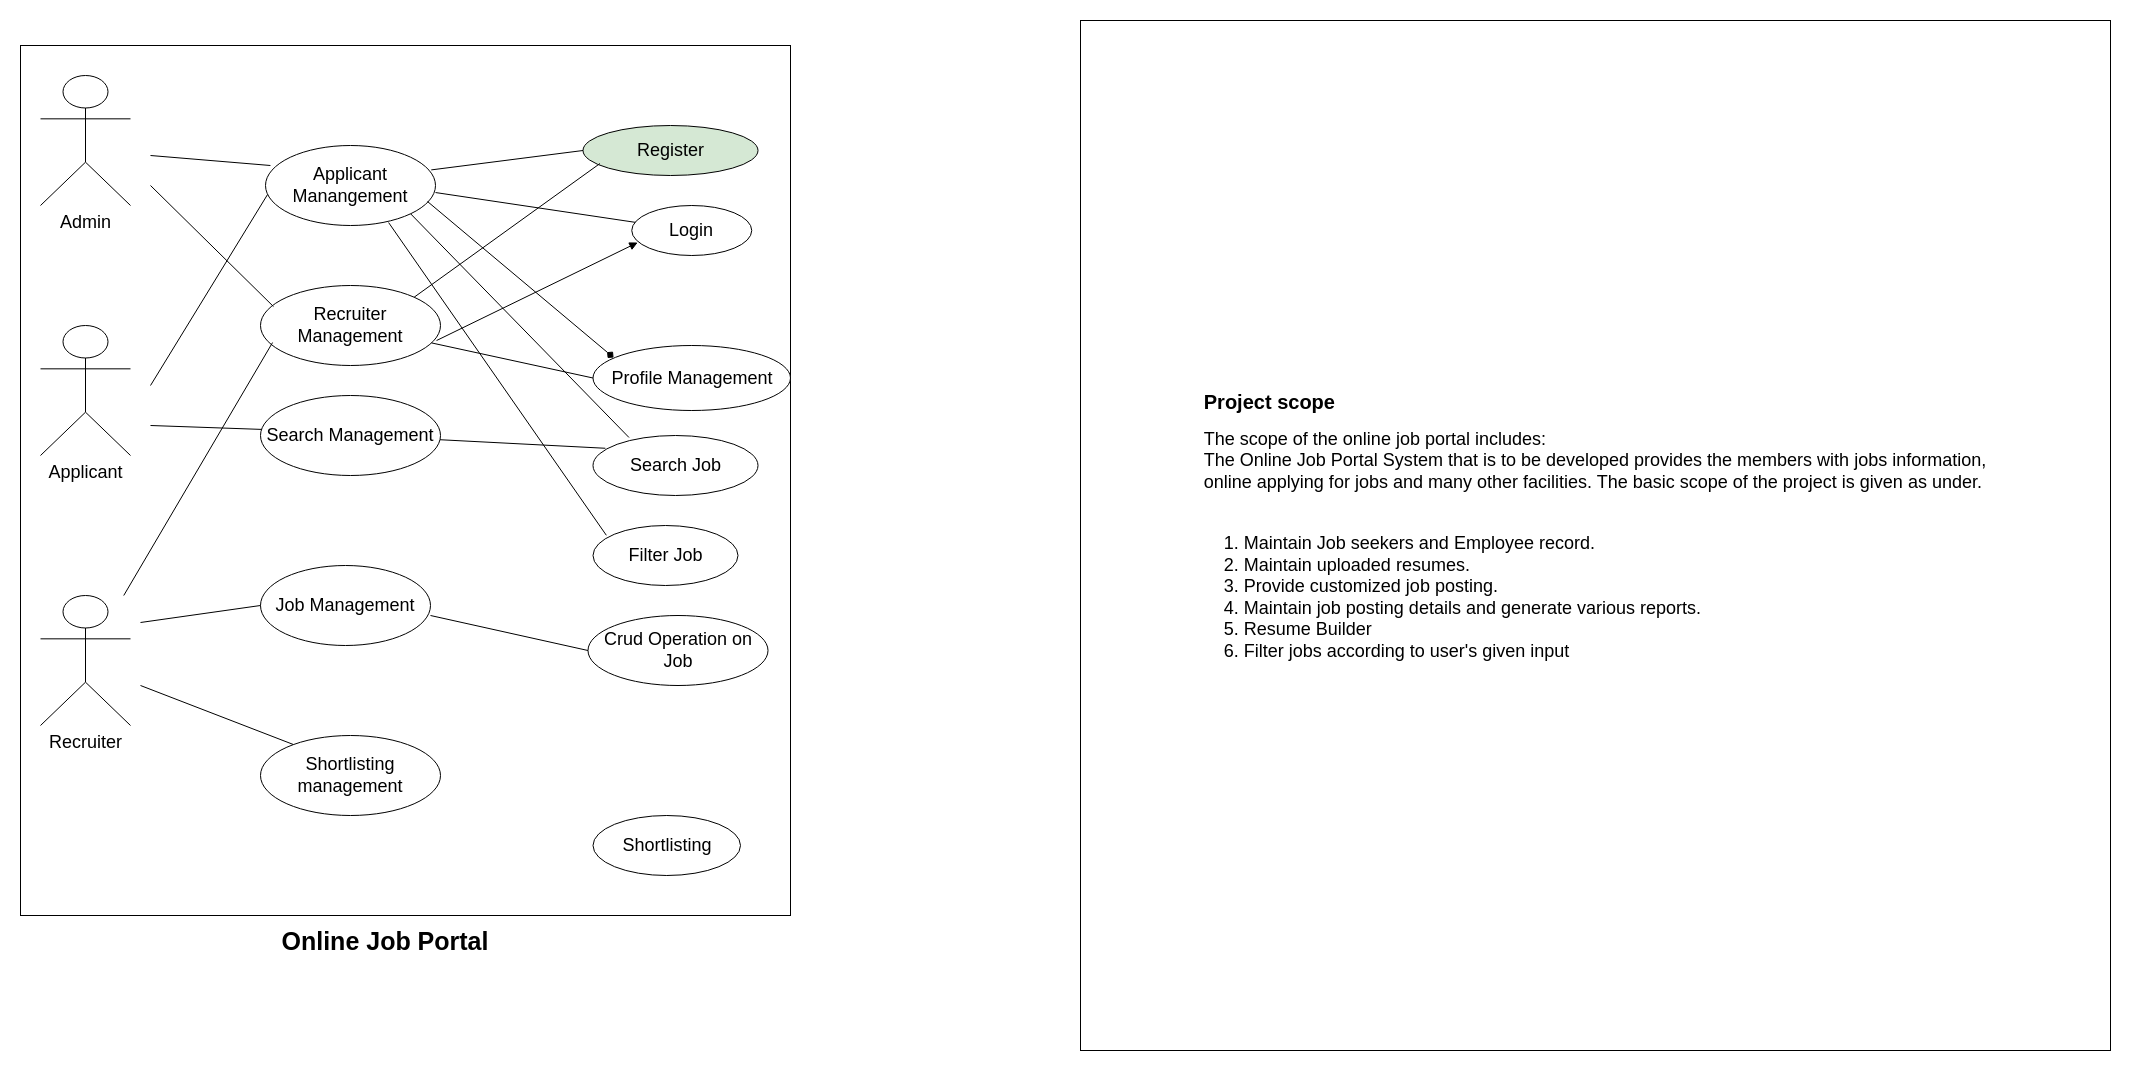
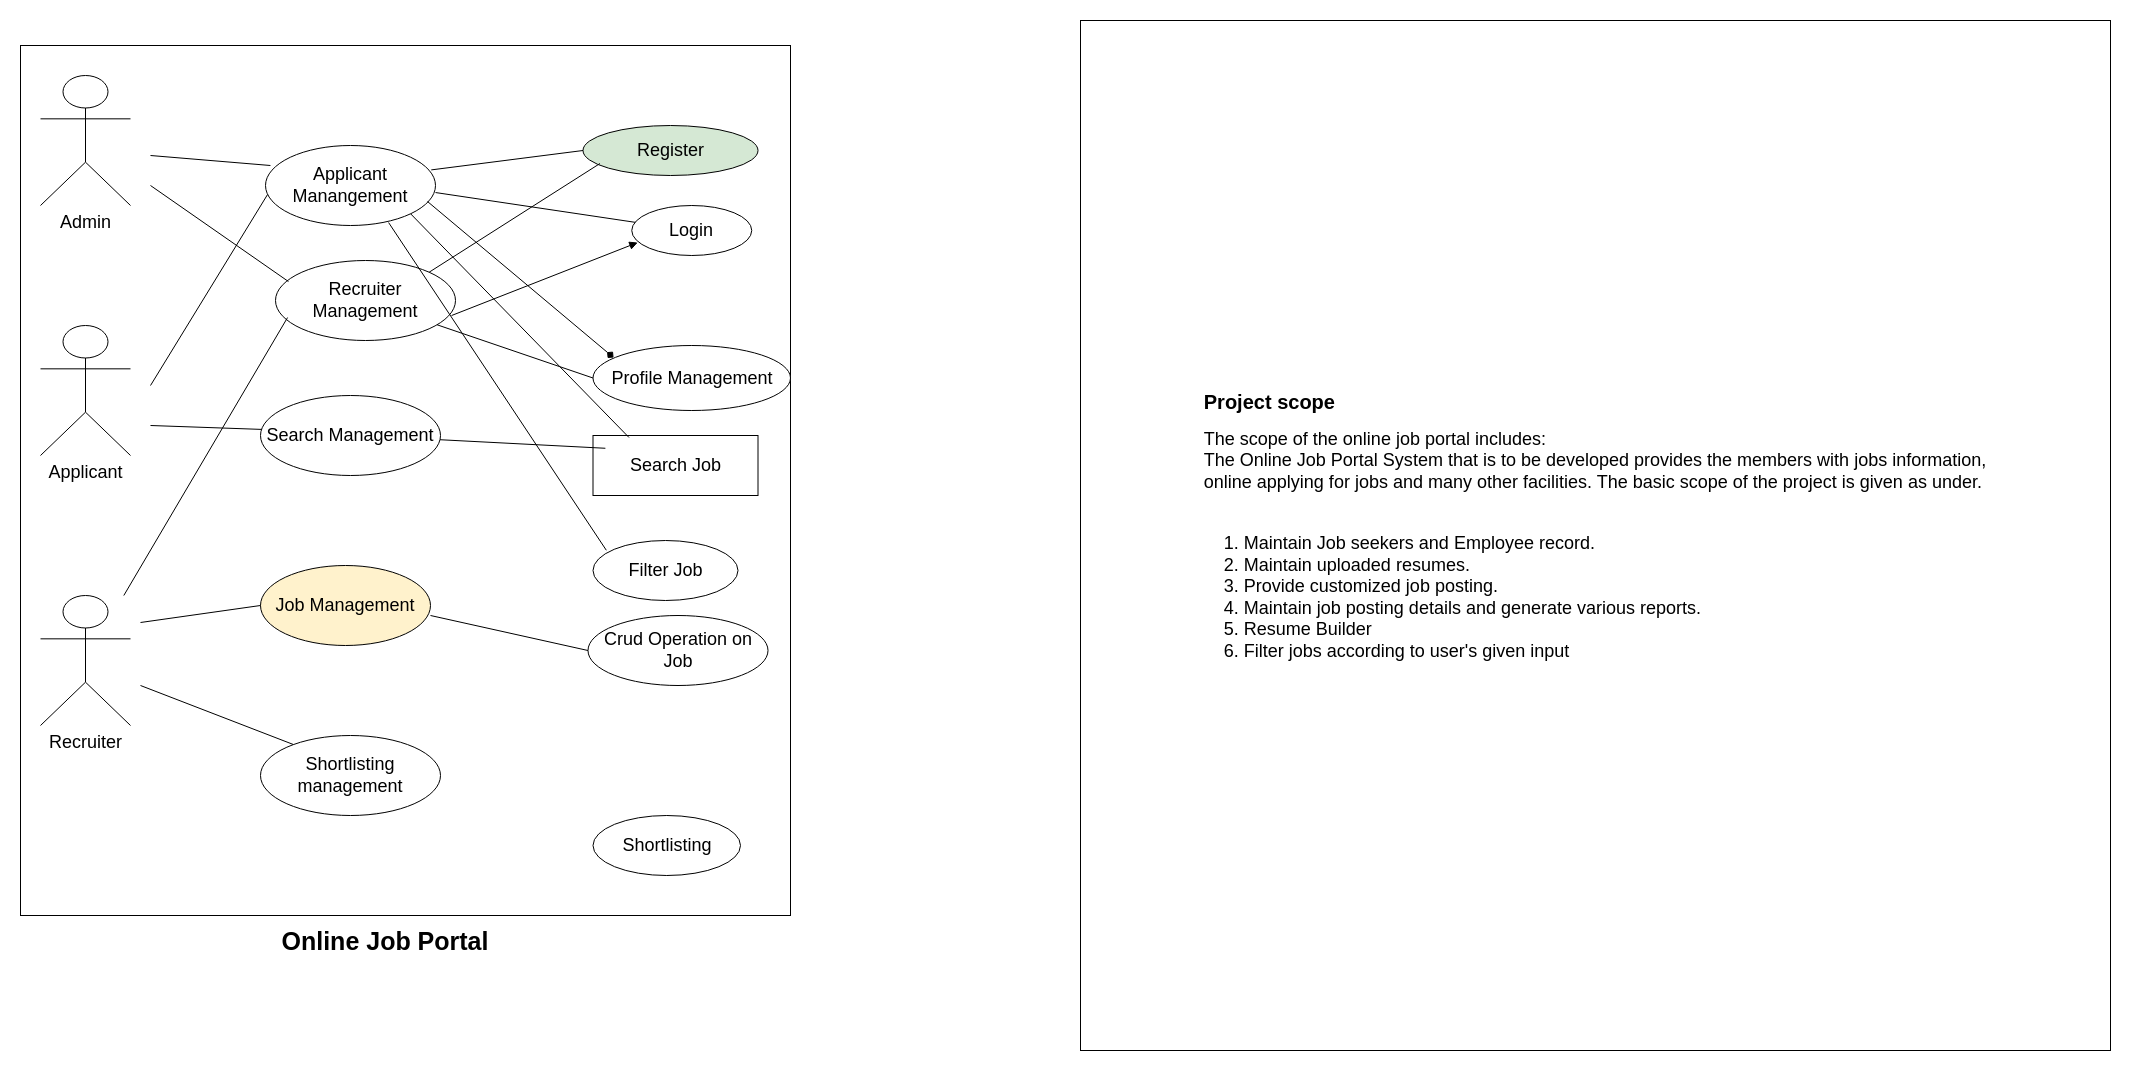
  <mxCell id="0" />
  <mxCell id="1" parent="0" />
  <mxCell id="2" value="" style="rounded=0;whiteSpace=wrap;html=1;" parent="1" vertex="1"><mxGeometry x="20" y="45" width="770" height="870" as="geometry" /></mxCell>
  <mxCell id="3" value="&lt;font style=&quot;font-size: 18px;&quot;&gt;Applicant&lt;/font&gt;" style="shape=umlActor;verticalLabelPosition=bottom;verticalAlign=top;html=1;outlineConnect=0;" parent="1" vertex="1"><mxGeometry x="40" y="325" width="90" height="130" as="geometry" /></mxCell>
  <mxCell id="4" value="&lt;font style=&quot;font-size: 18px;&quot;&gt;Recruiter&lt;/font&gt;" style="shape=umlActor;verticalLabelPosition=bottom;verticalAlign=top;html=1;outlineConnect=0;" parent="1" vertex="1"><mxGeometry x="40" y="595" width="90" height="130" as="geometry" /></mxCell>
  <mxCell id="5" value="&lt;font style=&quot;font-size: 18px;&quot;&gt;Admin&lt;/font&gt;" style="shape=umlActor;verticalLabelPosition=bottom;verticalAlign=top;html=1;outlineConnect=0;" parent="1" vertex="1"><mxGeometry x="40" y="75" width="90" height="130" as="geometry" /></mxCell>
  <mxCell id="6" value="Online Job Portal" style="text;html=1;strokeColor=none;fillColor=none;align=center;verticalAlign=middle;whiteSpace=wrap;rounded=0;fontStyle=1;fontSize=25;" parent="1" vertex="1"><mxGeometry x="185" y="915" width="400" height="50" as="geometry" /></mxCell>
  <mxCell id="7" value="&lt;font style=&quot;font-size: 18px;&quot;&gt;Applicant Manangement&lt;/font&gt;" style="ellipse;whiteSpace=wrap;html=1;" parent="1" vertex="1"><mxGeometry x="265" y="145" width="170" height="80" as="geometry" /></mxCell>
- <mxCell id="8" value="&lt;font style=&quot;font-size: 18px;&quot;&gt;Recruiter Management&lt;br&gt;&lt;/font&gt;" style="ellipse;whiteSpace=wrap;html=1;" parent="1" vertex="1"><mxGeometry x="260" y="285" width="180" height="80" as="geometry" /></mxCell>
- <mxCell id="9" value="&lt;font style=&quot;font-size: 18px;&quot;&gt;Job Management&lt;br&gt;&lt;/font&gt;" style="ellipse;whiteSpace=wrap;html=1;" parent="1" vertex="1"><mxGeometry x="260" y="565" width="170" height="80" as="geometry" /></mxCell>
+ <mxCell id="8" value="&lt;font style=&quot;font-size: 18px;&quot;&gt;Recruiter Management&lt;br&gt;&lt;/font&gt;" style="ellipse;whiteSpace=wrap;html=1;" parent="1" vertex="1"><mxGeometry x="275" y="260" width="180" height="80" as="geometry" /></mxCell>
+ <mxCell id="9" value="&lt;font style=&quot;font-size: 18px;&quot;&gt;Job Management&lt;br&gt;&lt;/font&gt;" style="ellipse;whiteSpace=wrap;html=1;fillColor=#fff2cc;" parent="1" vertex="1"><mxGeometry x="260" y="565" width="170" height="80" as="geometry" /></mxCell>
  <mxCell id="10" value="&lt;font style=&quot;font-size: 18px;&quot;&gt;Shortlisting management&lt;br&gt;&lt;/font&gt;" style="ellipse;whiteSpace=wrap;html=1;" parent="1" vertex="1"><mxGeometry x="260" y="735" width="180" height="80" as="geometry" /></mxCell>
  <mxCell id="11" value="" style="endArrow=none;html=1;rounded=0;entryX=0.012;entryY=0.613;entryDx=0;entryDy=0;entryPerimeter=0;" parent="1" target="7" edge="1"><mxGeometry width="50" height="50" relative="1" as="geometry"><mxPoint x="150" y="385" as="sourcePoint" /><mxPoint x="319" y="165" as="targetPoint" /></mxGeometry></mxCell>
  <mxCell id="12" value="" style="endArrow=none;html=1;rounded=0;entryX=0.067;entryY=0.713;entryDx=0;entryDy=0;entryPerimeter=0;" parent="1" source="4" target="8" edge="1"><mxGeometry width="50" height="50" relative="1" as="geometry"><mxPoint x="160" y="405" as="sourcePoint" /><mxPoint x="307" y="304" as="targetPoint" /></mxGeometry></mxCell>
  <mxCell id="13" value="" style="endArrow=none;html=1;rounded=0;entryX=0.022;entryY=0.425;entryDx=0;entryDy=0;entryPerimeter=0;" parent="1" target="18" edge="1"><mxGeometry width="50" height="50" relative="1" as="geometry"><mxPoint x="150" y="425" as="sourcePoint" /><mxPoint x="500" y="455" as="targetPoint" /></mxGeometry></mxCell>
  <mxCell id="14" value="" style="endArrow=none;html=1;rounded=0;entryX=0.183;entryY=0.113;entryDx=0;entryDy=0;entryPerimeter=0;" parent="1" target="10" edge="1"><mxGeometry width="50" height="50" relative="1" as="geometry"><mxPoint x="140" y="685" as="sourcePoint" /><mxPoint x="329" y="644" as="targetPoint" /></mxGeometry></mxCell>
  <mxCell id="15" value="" style="endArrow=none;html=1;rounded=0;entryX=0.029;entryY=0.25;entryDx=0;entryDy=0;entryPerimeter=0;" parent="1" target="7" edge="1"><mxGeometry width="50" height="50" relative="1" as="geometry"><mxPoint x="150" y="155" as="sourcePoint" /><mxPoint x="295" y="175" as="targetPoint" /></mxGeometry></mxCell>
  <mxCell id="16" value="" style="endArrow=none;html=1;rounded=0;entryX=0.072;entryY=0.263;entryDx=0;entryDy=0;entryPerimeter=0;" parent="1" target="8" edge="1"><mxGeometry width="50" height="50" relative="1" as="geometry"><mxPoint x="150" y="185" as="sourcePoint" /><mxPoint x="310" y="275" as="targetPoint" /></mxGeometry></mxCell>
  <mxCell id="17" value="" style="endArrow=none;html=1;rounded=0;entryX=0;entryY=0.5;entryDx=0;entryDy=0;" parent="1" target="9" edge="1"><mxGeometry width="50" height="50" relative="1" as="geometry"><mxPoint x="140" y="622" as="sourcePoint" /><mxPoint x="317" y="432" as="targetPoint" /></mxGeometry></mxCell>
  <mxCell id="18" value="&lt;font style=&quot;font-size: 18px;&quot;&gt;Search Management&lt;br&gt;&lt;/font&gt;" style="ellipse;whiteSpace=wrap;html=1;" parent="1" vertex="1"><mxGeometry x="260" y="395" width="180" height="80" as="geometry" /></mxCell>
  <mxCell id="19" value="&lt;font style=&quot;font-size: 18px;&quot;&gt;Register&lt;/font&gt;" style="ellipse;whiteSpace=wrap;html=1;fillColor=#d5e8d4;" parent="1" vertex="1"><mxGeometry x="582.5" y="125" width="175" height="50" as="geometry" /></mxCell>
  <mxCell id="20" value="&lt;font style=&quot;font-size: 18px;&quot;&gt;Login&lt;/font&gt;" style="ellipse;whiteSpace=wrap;html=1;" parent="1" vertex="1"><mxGeometry x="631.25" y="205" width="120" height="50" as="geometry" /></mxCell>
  <mxCell id="21" value="Shortlisting" style="ellipse;whiteSpace=wrap;html=1;fontSize=18;" parent="1" vertex="1"><mxGeometry x="592.5" y="815" width="147.5" height="60" as="geometry" /></mxCell>
  <mxCell id="22" value="Crud Operation on Job" style="ellipse;whiteSpace=wrap;html=1;fontSize=18;" parent="1" vertex="1"><mxGeometry x="587.5" y="615" width="180" height="70" as="geometry" /></mxCell>
- <mxCell id="23" value="&lt;font style=&quot;font-size: 18px;&quot;&gt;Filter Job&lt;/font&gt;" style="ellipse;whiteSpace=wrap;html=1;" parent="1" vertex="1"><mxGeometry x="592.5" y="525" width="145" height="60" as="geometry" /></mxCell>
- <mxCell id="24" value="&lt;font style=&quot;font-size: 18px;&quot;&gt;Search Job&lt;/font&gt;" style="ellipse;whiteSpace=wrap;html=1;" parent="1" vertex="1"><mxGeometry x="592.5" y="435" width="165" height="60" as="geometry" /></mxCell>
+ <mxCell id="23" value="&lt;font style=&quot;font-size: 18px;&quot;&gt;Filter Job&lt;/font&gt;" style="ellipse;whiteSpace=wrap;html=1;" parent="1" vertex="1"><mxGeometry x="592.5" y="540" width="145" height="60" as="geometry" /></mxCell>
+ <mxCell id="24" value="&lt;font style=&quot;font-size: 18px;&quot;&gt;Search Job&lt;/font&gt;" style="whiteSpace=wrap;html=1;rounded=0;" parent="1" vertex="1"><mxGeometry x="592.5" y="435" width="165" height="60" as="geometry" /></mxCell>
  <mxCell id="25" value="&lt;font style=&quot;font-size: 18px;&quot;&gt;Profile Management&lt;/font&gt;" style="ellipse;whiteSpace=wrap;html=1;" parent="1" vertex="1"><mxGeometry x="592.5" y="345" width="197.5" height="65" as="geometry" /></mxCell>
  <mxCell id="26" value="" style="endArrow=none;html=1;rounded=0;exitX=1;exitY=0.588;exitDx=0;exitDy=0;exitPerimeter=0;" parent="1" source="7" target="20" edge="1"><mxGeometry width="50" height="50" relative="1" as="geometry"><mxPoint x="475" y="349" as="sourcePoint" /><mxPoint x="566" y="295" as="targetPoint" /></mxGeometry></mxCell>
  <mxCell id="27" value="" style="endArrow=diamond;html=1;rounded=0;entryX=0.104;entryY=0.185;entryDx=0;entryDy=0;entryPerimeter=0;exitX=0.953;exitY=0.7;exitDx=0;exitDy=0;exitPerimeter=0;" parent="1" source="7" target="25" edge="1"><mxGeometry width="50" height="50" relative="1" as="geometry"><mxPoint x="540" y="415" as="sourcePoint" /><mxPoint x="566" y="421" as="targetPoint" /></mxGeometry></mxCell>
  <mxCell id="28" value="" style="endArrow=none;html=1;rounded=0;exitX=1;exitY=1;exitDx=0;exitDy=0;entryX=0.218;entryY=0.033;entryDx=0;entryDy=0;entryPerimeter=0;" parent="1" source="7" target="24" edge="1"><mxGeometry width="50" height="50" relative="1" as="geometry"><mxPoint x="482.5" y="552" as="sourcePoint" /><mxPoint x="573.5" y="498" as="targetPoint" /></mxGeometry></mxCell>
  <mxCell id="29" value="" style="endArrow=none;html=1;rounded=0;entryX=0.092;entryY=0.163;entryDx=0;entryDy=0;entryPerimeter=0;exitX=0.724;exitY=0.963;exitDx=0;exitDy=0;exitPerimeter=0;" parent="1" source="7" target="23" edge="1"><mxGeometry width="50" height="50" relative="1" as="geometry"><mxPoint x="440" y="325" as="sourcePoint" /><mxPoint x="573.5" y="498" as="targetPoint" /></mxGeometry></mxCell>
  <mxCell id="30" value="" style="endArrow=none;html=1;rounded=0;entryX=0.097;entryY=0.76;entryDx=0;entryDy=0;exitX=1;exitY=0;exitDx=0;exitDy=0;entryPerimeter=0;" parent="1" source="8" target="19" edge="1"><mxGeometry width="50" height="50" relative="1" as="geometry"><mxPoint x="450" y="379" as="sourcePoint" /><mxPoint x="541" y="325" as="targetPoint" /></mxGeometry></mxCell>
  <mxCell id="31" value="" style="endArrow=block;html=1;rounded=0;entryX=0.05;entryY=0.74;entryDx=0;entryDy=0;exitX=0.978;exitY=0.688;exitDx=0;exitDy=0;exitPerimeter=0;entryPerimeter=0;" parent="1" source="8" target="20" edge="1"><mxGeometry width="50" height="50" relative="1" as="geometry"><mxPoint x="475" y="455" as="sourcePoint" /><mxPoint x="566" y="401" as="targetPoint" /></mxGeometry></mxCell>
  <mxCell id="32" value="" style="endArrow=none;html=1;rounded=0;entryX=0;entryY=0.5;entryDx=0;entryDy=0;" parent="1" source="8" target="25" edge="1"><mxGeometry width="50" height="50" relative="1" as="geometry"><mxPoint x="475" y="619" as="sourcePoint" /><mxPoint x="566" y="565" as="targetPoint" /></mxGeometry></mxCell>
  <mxCell id="33" value="" style="endArrow=none;html=1;rounded=0;entryX=0.075;entryY=0.213;entryDx=0;entryDy=0;entryPerimeter=0;" parent="1" source="18" target="24" edge="1"><mxGeometry width="50" height="50" relative="1" as="geometry"><mxPoint x="460" y="595" as="sourcePoint" /><mxPoint x="551" y="541" as="targetPoint" /></mxGeometry></mxCell>
  <mxCell id="34" value="&lt;div style=&quot;font-size: 20px;&quot; class=&quot;t m0 x2 h2 y7b ff1 fs0 fc1 sc0 ls1 ws1&quot; align=&quot;left&quot;&gt;&lt;b&gt;Proje&lt;span class=&quot;_ _3&quot;&gt;&lt;/span&gt;ct scope&lt;/b&gt;&lt;/div&gt;&lt;div class=&quot;t m0 x2 h2 y7b ff1 fs0 fc1 sc0 ls1 ws1&quot; align=&quot;left&quot;&gt;&lt;br&gt;&lt;/div&gt;&lt;div style=&quot;font-size: 18px;&quot; class=&quot;t m0 x2 h2 y7c ff1 fs0 fc2 sc0 ls1 ws1&quot; align=&quot;left&quot;&gt;&lt;font style=&quot;font-size: 18px;&quot;&gt;The scope of the online job por&lt;span class=&quot;_ _0&quot;&gt;&lt;/span&gt;tal includes: &lt;/font&gt;&lt;/div&gt;&lt;div style=&quot;font-size: 18px;&quot; class=&quot;t m0 x2 h2 y7d ff1 fs0 fc2 sc0 ls1 ws1&quot; align=&quot;left&quot;&gt;&lt;font style=&quot;font-size: 18px;&quot;&gt;The Online Job P&lt;span class=&quot;_ _4&quot;&gt;&lt;/span&gt;ortal Sys&lt;span class=&quot;_ _4&quot;&gt;&lt;/span&gt;tem that is t&lt;span class=&quot;_ _4&quot;&gt;&lt;/span&gt;o be developed pr&lt;span class=&quot;_ _4&quot;&gt;&lt;/span&gt;ovides the members with j&lt;span class=&quot;_ _0&quot;&gt;&lt;/span&gt;obs inf&lt;span class=&quot;_ _4&quot;&gt;&lt;/span&gt;ormation, &lt;/font&gt;&lt;/div&gt;&lt;div style=&quot;font-size: 18px;&quot; class=&quot;t m0 x2 h2 y7e ff1 fs0 fc2 sc0 ls1 ws1&quot; align=&quot;left&quot;&gt;&lt;font style=&quot;font-size: 18px;&quot;&gt;online applying f&lt;span class=&quot;_ _4&quot;&gt;&lt;/span&gt;or&lt;span class=&quot;_ _3&quot;&gt;&lt;/span&gt; jobs and man&lt;span class=&quot;_ _4&quot;&gt;&lt;/span&gt;y other facilities. The &lt;span class=&quot;_ _4&quot;&gt;&lt;/span&gt;b&lt;span class=&quot;_ _3&quot;&gt;&lt;/span&gt;asic scope of the pr&lt;span class=&quot;_ _4&quot;&gt;&lt;/span&gt;oject is given as under&lt;span class=&quot;_ _6&quot;&gt;&lt;/span&gt;.&lt;/font&gt;&lt;/div&gt;&lt;div style=&quot;font-size: 18px;&quot; class=&quot;t m0 x2 h2 y7e ff1 fs0 fc2 sc0 ls1 ws1&quot; align=&quot;left&quot;&gt;&lt;font style=&quot;font-size: 18px;&quot;&gt;&lt;br&gt;&lt;/font&gt;&lt;/div&gt;&lt;div style=&quot;font-size: 18px;&quot; class=&quot;t m0 x2 h2 y7e ff1 fs0 fc2 sc0 ls1 ws1&quot; align=&quot;left&quot;&gt;&lt;ol&gt;&lt;li class=&quot;t m0 x1a h9 y30 ff4 fs0 fc2 sc0 ls5&quot;&gt;Maintain Job seekers and Employee record.&lt;/li&gt;&lt;li class=&quot;t m0 x1a h9 y7f ff4 fs0 fc2 sc0 ls5&quot;&gt;&lt;span class=&quot;ff1 ls1 ws1&quot;&gt;Maint&lt;span class=&quot;_ _4&quot;&gt;&lt;/span&gt;a&lt;span class=&quot;_ _3&quot;&gt;&lt;/span&gt;in uploaded r&lt;span class=&quot;_ _4&quot;&gt;&lt;/span&gt;esume&lt;span class=&quot;_ _3&quot;&gt;&lt;/span&gt;s.&lt;/span&gt;&lt;/li&gt;&lt;li class=&quot;t m0 x1a h9 y80 ff4 fs0 fc2 sc0 ls5&quot;&gt;&lt;span class=&quot;ff1 ls1 ws1&quot;&gt;Provide &lt;span class=&quot;_ _4&quot;&gt;&lt;/span&gt;cu&lt;span class=&quot;_ _3&quot;&gt;&lt;/span&gt;st&lt;span class=&quot;_ _4&quot;&gt;&lt;/span&gt;omized job posting.&lt;/span&gt;&lt;/li&gt;&lt;li class=&quot;t m0 x1a h9 y81 ff4 fs0 fc2 sc0 ls5&quot;&gt;&lt;span class=&quot;ff1 ls1 ws1&quot;&gt;Maint&lt;span class=&quot;_ _4&quot;&gt;&lt;/span&gt;a&lt;span class=&quot;_ _3&quot;&gt;&lt;/span&gt;in job posting de&lt;span class=&quot;_ _4&quot;&gt;&lt;/span&gt;tails and gener&lt;span class=&quot;_ _4&quot;&gt;&lt;/span&gt;ate v&lt;span class=&quot;_ _4&quot;&gt;&lt;/span&gt;arious reports.&lt;/span&gt;&lt;/li&gt;&lt;li class=&quot;t m0 x1a h9 y81 ff4 fs0 fc2 sc0 ls5&quot;&gt;&lt;span class=&quot;ff1 ls1 ws1&quot;&gt;Resume Builder&lt;/span&gt;&lt;/li&gt;&lt;li class=&quot;t m0 x1a h9 y81 ff4 fs0 fc2 sc0 ls5&quot;&gt;&lt;span class=&quot;ff1 ls1 ws1&quot;&gt;Filter jobs according to user's given input&lt;/span&gt;&lt;/li&gt;&lt;/ol&gt; &lt;/div&gt;" style="whiteSpace=wrap;html=1;aspect=fixed;" parent="1" vertex="1"><mxGeometry x="1080" y="20" width="1030" height="1030" as="geometry" /></mxCell>
  <mxCell id="35" value="" style="endArrow=none;html=1;rounded=0;entryX=0;entryY=0.5;entryDx=0;entryDy=0;" parent="1" target="22" edge="1"><mxGeometry width="50" height="50" relative="1" as="geometry"><mxPoint x="430" y="615" as="sourcePoint" /><mxPoint x="550" y="598" as="targetPoint" /></mxGeometry></mxCell>
  <mxCell id="36" value="" style="endArrow=none;html=1;rounded=0;entryX=0.975;entryY=0.305;entryDx=0;entryDy=0;entryPerimeter=0;exitX=0;exitY=0.5;exitDx=0;exitDy=0;" edge="1" parent="1" source="19" target="7"><mxGeometry width="50" height="50" relative="1" as="geometry"><mxPoint x="440" y="85" as="sourcePoint" /><mxPoint x="560" y="95" as="targetPoint" /></mxGeometry></mxCell>
